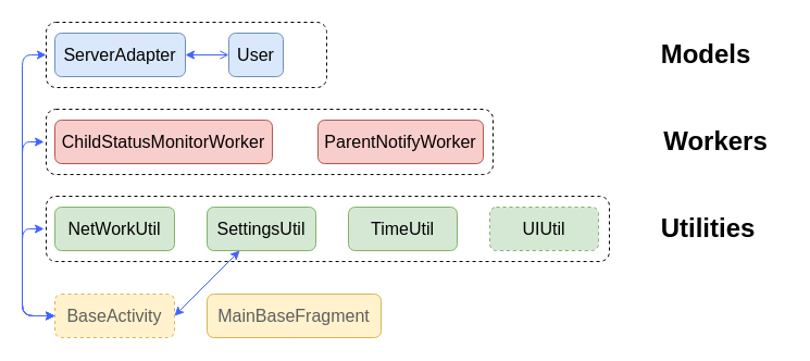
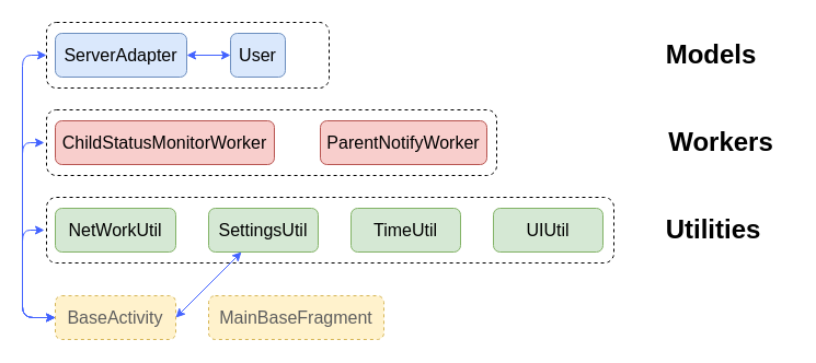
  <mxCell id="0" />
  <mxCell id="1" parent="0" />
  <mxCell id="2" value="" style="rounded=1;whiteSpace=wrap;html=1;dashed=1;" vertex="1" parent="1"><mxGeometry x="42" y="180" width="518" height="60" as="geometry" /></mxCell>
  <mxCell id="3" value="" style="rounded=1;whiteSpace=wrap;html=1;dashed=1;" vertex="1" parent="1"><mxGeometry x="42" y="100" width="411" height="60" as="geometry" /></mxCell>
  <mxCell id="4" value="" style="rounded=1;whiteSpace=wrap;html=1;dashed=1;" vertex="1" parent="1"><mxGeometry x="42" y="20" width="258" height="60" as="geometry" /></mxCell>
  <mxCell id="5" value="&lt;font color=&quot;#000000&quot; size=&quot;1&quot;&gt;&lt;b style=&quot;font-size: 24px&quot;&gt;Workers&lt;/b&gt;&lt;/font&gt;" style="text;html=1;strokeColor=none;fillColor=none;align=center;verticalAlign=middle;whiteSpace=wrap;rounded=0;shadow=0;glass=0;dashed=1;comic=0;fontColor=#FF3300;" parent="1" vertex="1"><mxGeometry x="593" y="115" width="130" height="30" as="geometry" /></mxCell>
  <mxCell id="6" value="&lt;font style=&quot;font-size: 16px&quot;&gt;ServerAdapter&lt;/font&gt;" style="rounded=1;whiteSpace=wrap;html=1;fillColor=#dae8fc;strokeColor=#6c8ebf;" parent="1" vertex="1"><mxGeometry x="50" y="30" width="120" height="40" as="geometry" /></mxCell>
  <mxCell id="7" value="&lt;font style=&quot;font-size: 16px&quot;&gt;User&lt;/font&gt;" style="rounded=1;whiteSpace=wrap;html=1;fillColor=#dae8fc;strokeColor=#6c8ebf;" parent="1" vertex="1"><mxGeometry x="210" y="30" width="50" height="40" as="geometry" /></mxCell>
  <mxCell id="8" value="&lt;font style=&quot;font-size: 16px&quot;&gt;ChildStatusMonitorWorker&lt;/font&gt;" style="rounded=1;whiteSpace=wrap;html=1;fillColor=#f8cecc;strokeColor=#b85450;" parent="1" vertex="1"><mxGeometry x="50" y="110" width="200" height="40" as="geometry" /></mxCell>
  <mxCell id="9" value="&lt;font style=&quot;font-size: 16px&quot;&gt;ParentNotifyWorker&lt;/font&gt;" style="rounded=1;whiteSpace=wrap;html=1;fillColor=#f8cecc;strokeColor=#b85450;" parent="1" vertex="1"><mxGeometry x="292" y="110" width="152" height="40" as="geometry" /></mxCell>
  <mxCell id="10" value="&lt;font color=&quot;#000000&quot; size=&quot;1&quot;&gt;&lt;b style=&quot;font-size: 24px&quot;&gt;Models&lt;/b&gt;&lt;/font&gt;" style="text;html=1;strokeColor=none;fillColor=none;align=center;verticalAlign=middle;whiteSpace=wrap;rounded=0;shadow=0;glass=0;dashed=1;comic=0;fontColor=#FF3300;" parent="1" vertex="1"><mxGeometry x="584" y="35" width="130" height="30" as="geometry" /></mxCell>
  <mxCell id="11" value="&lt;font style=&quot;font-size: 16px&quot;&gt;NetWorkUtil&lt;/font&gt;" style="rounded=1;whiteSpace=wrap;html=1;fillColor=#d5e8d4;strokeColor=#82b366;" parent="1" vertex="1"><mxGeometry x="50" y="190" width="110" height="40" as="geometry" /></mxCell>
  <mxCell id="12" value="&lt;font style=&quot;font-size: 16px&quot;&gt;SettingsUtil&lt;/font&gt;" style="rounded=1;whiteSpace=wrap;html=1;fillColor=#d5e8d4;strokeColor=#82b366;" parent="1" vertex="1"><mxGeometry x="190" y="190" width="100" height="40" as="geometry" /></mxCell>
  <mxCell id="13" value="&lt;font style=&quot;font-size: 16px&quot;&gt;TimeUtil&lt;/font&gt;" style="rounded=1;whiteSpace=wrap;html=1;fillColor=#d5e8d4;strokeColor=#82b366;" parent="1" vertex="1"><mxGeometry x="320" y="190" width="100" height="40" as="geometry" /></mxCell>
- <mxCell id="14" value="&lt;font style=&quot;font-size: 16px&quot;&gt;UIUtil&lt;/font&gt;" style="rounded=1;whiteSpace=wrap;html=1;fillColor=#d5e8d4;strokeColor=#82b366;dashed=1;" parent="1" vertex="1"><mxGeometry x="450" y="190" width="100" height="40" as="geometry" /></mxCell>
+ <mxCell id="14" value="&lt;font style=&quot;font-size: 16px&quot;&gt;UIUtil&lt;/font&gt;" style="rounded=1;whiteSpace=wrap;html=1;fillColor=#d5e8d4;strokeColor=#82b366;" parent="1" vertex="1"><mxGeometry x="450" y="190" width="100" height="40" as="geometry" /></mxCell>
  <mxCell id="15" value="&lt;font color=&quot;#000000&quot; size=&quot;1&quot;&gt;&lt;b style=&quot;font-size: 24px&quot;&gt;Utilities&lt;/b&gt;&lt;/font&gt;" style="text;html=1;strokeColor=none;fillColor=none;align=center;verticalAlign=middle;whiteSpace=wrap;rounded=0;shadow=0;glass=0;dashed=1;comic=0;fontColor=#FF3300;" parent="1" vertex="1"><mxGeometry x="586" y="195" width="130" height="30" as="geometry" /></mxCell>
  <mxCell id="16" value="&lt;font style=&quot;font-size: 16px&quot; color=&quot;#5e5e5e&quot;&gt;BaseActivity&lt;/font&gt;" style="rounded=1;whiteSpace=wrap;html=1;fillColor=#fff2cc;strokeColor=#d6b656;dashed=1;" vertex="1" parent="1"><mxGeometry x="50" y="270" width="110" height="40" as="geometry" /></mxCell>
- <mxCell id="17" value="&lt;font style=&quot;font-size: 16px&quot; color=&quot;#5e5e5e&quot;&gt;MainBaseFragment&lt;/font&gt;" style="rounded=1;whiteSpace=wrap;html=1;fillColor=#fff2cc;strokeColor=#d6b656;dashed=0;" vertex="1" parent="1"><mxGeometry x="190" y="270" width="160" height="40" as="geometry" /></mxCell>
+ <mxCell id="17" value="&lt;font style=&quot;font-size: 16px&quot; color=&quot;#5e5e5e&quot;&gt;MainBaseFragment&lt;/font&gt;" style="rounded=1;whiteSpace=wrap;html=1;fillColor=#fff2cc;strokeColor=#d6b656;dashed=1;" vertex="1" parent="1"><mxGeometry x="190" y="270" width="160" height="40" as="geometry" /></mxCell>
  <mxCell id="18" value="" style="endArrow=classic;startArrow=classic;html=1;exitX=0;exitY=0.5;exitDx=0;exitDy=0;strokeColor=#4262FF;entryX=0;entryY=0.5;entryDx=0;entryDy=0;" edge="1" parent="1" source="16" target="4"><mxGeometry width="50" height="50" relative="1" as="geometry"><mxPoint x="-10" y="115" as="sourcePoint" /><mxPoint y="50" as="targetPoint" x="10" /><Array as="points"><mxPoint x="20" y="290" /><mxPoint x="20" y="170" /><mxPoint x="20" y="50" /></Array></mxGeometry></mxCell>
- <mxCell id="19" value="" style="endArrow=open;startArrow=classic;html=1;strokeColor=#4262FF;entryX=0;entryY=0.5;entryDx=0;entryDy=0;exitX=1;exitY=0.5;exitDx=0;exitDy=0;" edge="1" parent="1" source="6" target="7"><mxGeometry width="50" height="50" relative="1" as="geometry"><mxPoint x="20" y="380" as="sourcePoint" /><mxPoint x="70" y="330" as="targetPoint" /></mxGeometry></mxCell>
+ <mxCell id="19" value="" style="endArrow=classic;startArrow=classic;html=1;strokeColor=#4262FF;entryX=0;entryY=0.5;entryDx=0;entryDy=0;exitX=1;exitY=0.5;exitDx=0;exitDy=0;" edge="1" parent="1" source="6" target="7"><mxGeometry width="50" height="50" relative="1" as="geometry"><mxPoint x="20" y="380" as="sourcePoint" /><mxPoint x="70" y="330" as="targetPoint" /></mxGeometry></mxCell>
  <mxCell id="20" value="" style="endArrow=classic;startArrow=classic;html=1;exitX=0;exitY=0.5;exitDx=0;exitDy=0;strokeColor=#4262FF;" edge="1" parent="1" source="16"><mxGeometry width="50" height="50" relative="1" as="geometry"><mxPoint x="50" y="370" as="sourcePoint" /><mxPoint x="40" y="130" as="targetPoint" /><Array as="points"><mxPoint x="20" y="290" /><mxPoint x="20" y="250" /><mxPoint x="20" y="130" /></Array></mxGeometry></mxCell>
  <mxCell id="21" value="" style="endArrow=classic;startArrow=classic;html=1;strokeColor=#4262FF;exitX=1;exitY=0.5;exitDx=0;exitDy=0;" edge="1" parent="1" source="16" target="12"><mxGeometry width="50" height="50" relative="1" as="geometry"><mxPoint x="180" y="60" as="sourcePoint" /><mxPoint x="220" y="60" as="targetPoint" /></mxGeometry></mxCell>
  <mxCell id="22" value="" style="endArrow=classic;startArrow=classic;html=1;strokeColor=#4262FF;exitX=0;exitY=0.5;exitDx=0;exitDy=0;" edge="1" parent="1" source="16"><mxGeometry width="50" height="50" relative="1" as="geometry"><mxPoint x="20" y="380" as="sourcePoint" /><mxPoint x="40" y="210" as="targetPoint" /><Array as="points"><mxPoint x="20" y="290" /><mxPoint x="20" y="250" /><mxPoint x="20" y="210" /></Array></mxGeometry></mxCell>
